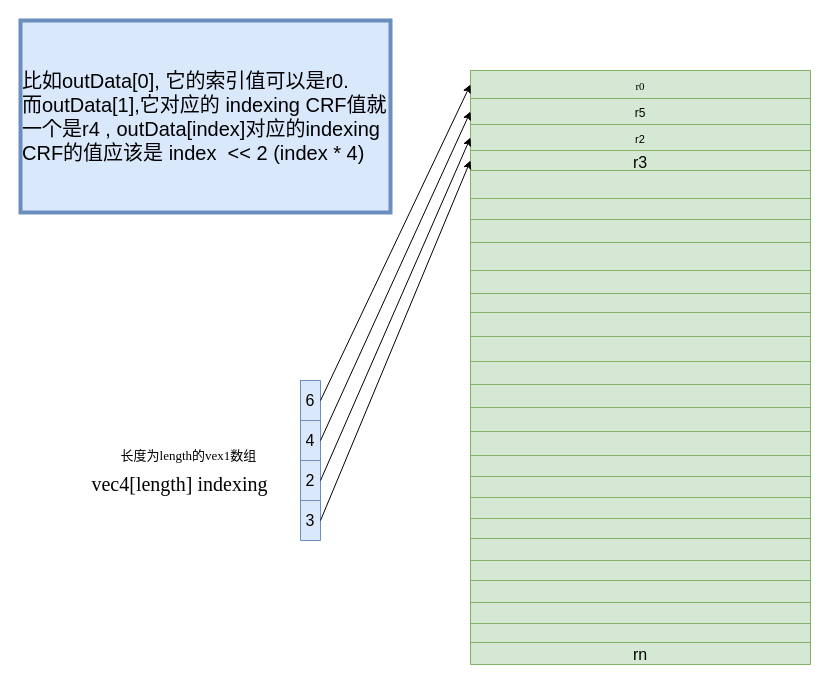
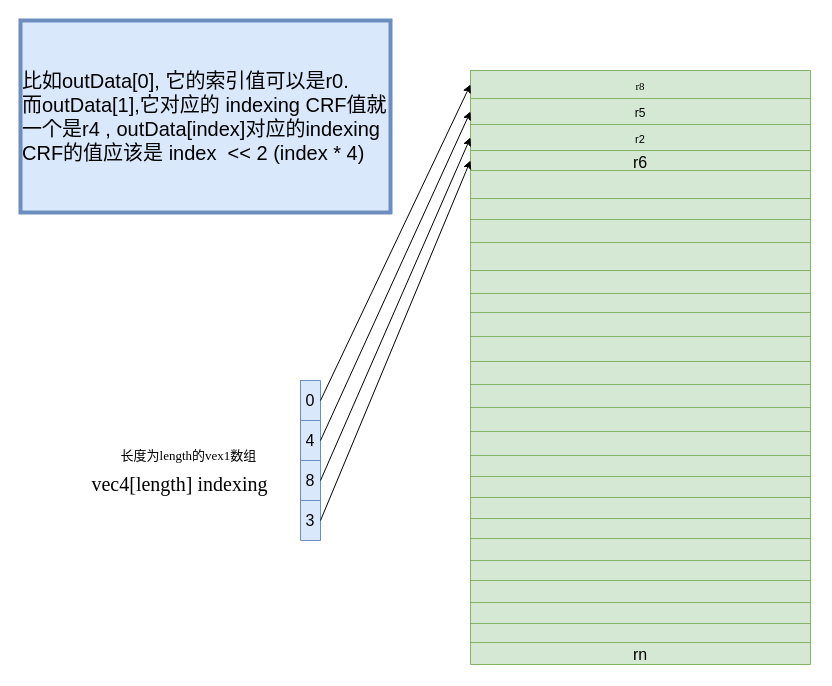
  <mxCell id="0" />
  <mxCell id="1" parent="0" />
  <mxCell id="2" value="" style="group" vertex="1" connectable="0" parent="1"><mxGeometry x="30" y="440" width="299" height="58" as="geometry" /></mxCell>
  <mxCell id="3" value="&lt;font face=&quot;Consolas&quot;&gt;&lt;span style=&quot;font-size: 20px;&quot;&gt;vec4[length] indexing&lt;/span&gt;&lt;/font&gt;" style="text;html=1;strokeColor=none;fillColor=none;align=center;verticalAlign=middle;whiteSpace=wrap;rounded=0;" vertex="1" parent="2"><mxGeometry y="28" width="299" height="30" as="geometry" /></mxCell>
  <mxCell id="4" value="&lt;font style=&quot;font-size: 13px;&quot; face=&quot;Consolas&quot;&gt;长度为length的vex1数组&lt;/font&gt;" style="text;html=1;strokeColor=none;fillColor=none;align=center;verticalAlign=middle;whiteSpace=wrap;rounded=0;" vertex="1" parent="2"><mxGeometry x="77.5" width="160.5" height="30" as="geometry" /></mxCell>
  <mxCell id="5" value="" style="shape=table;startSize=0;container=1;collapsible=0;childLayout=tableLayout;fontSize=16;fillColor=#d5e8d4;strokeColor=#82b366;fontFamily=Consolas;" vertex="1" parent="1"><mxGeometry x="470" y="70" width="340" height="594" as="geometry" /></mxCell>
  <mxCell id="6" style="shape=tableRow;horizontal=0;startSize=0;swimlaneHead=0;swimlaneBody=0;strokeColor=inherit;top=0;left=0;bottom=0;right=0;collapsible=0;dropTarget=0;fillColor=none;points=[[0,0.5],[1,0.5]];portConstraint=eastwest;fontSize=16;" vertex="1" parent="5"><mxGeometry width="340" height="28" as="geometry" /></mxCell>
- <mxCell id="7" value="&lt;font style=&quot;font-size: 11px;&quot; face=&quot;Consolas&quot;&gt;r0&lt;/font&gt;" style="shape=partialRectangle;html=1;whiteSpace=wrap;connectable=0;strokeColor=inherit;overflow=hidden;fillColor=none;top=0;left=0;bottom=0;right=0;pointerEvents=1;fontSize=16;" vertex="1" parent="6"><mxGeometry width="340" height="28" as="geometry"><mxRectangle width="340" height="28" as="alternateBounds" /></mxGeometry></mxCell>
+ <mxCell id="7" value="&lt;font style=&quot;font-size: 11px;&quot; face=&quot;Consolas&quot;&gt;r8&lt;/font&gt;" style="shape=partialRectangle;html=1;whiteSpace=wrap;connectable=0;strokeColor=inherit;overflow=hidden;fillColor=none;top=0;left=0;bottom=0;right=0;pointerEvents=1;fontSize=16;" vertex="1" parent="6"><mxGeometry width="340" height="28" as="geometry"><mxRectangle width="340" height="28" as="alternateBounds" /></mxGeometry></mxCell>
  <mxCell id="8" style="shape=tableRow;horizontal=0;startSize=0;swimlaneHead=0;swimlaneBody=0;strokeColor=inherit;top=0;left=0;bottom=0;right=0;collapsible=0;dropTarget=0;fillColor=none;points=[[0,0.5],[1,0.5]];portConstraint=eastwest;fontSize=16;" vertex="1" parent="5"><mxGeometry y="28" width="340" height="26" as="geometry" /></mxCell>
  <mxCell id="9" value="&lt;font style=&quot;font-size: 12px;&quot;&gt;r5&lt;/font&gt;" style="shape=partialRectangle;html=1;whiteSpace=wrap;connectable=0;strokeColor=inherit;overflow=hidden;fillColor=none;top=0;left=0;bottom=0;right=0;pointerEvents=1;fontSize=16;" vertex="1" parent="8"><mxGeometry width="340" height="26" as="geometry"><mxRectangle width="340" height="26" as="alternateBounds" /></mxGeometry></mxCell>
  <mxCell id="10" style="shape=tableRow;horizontal=0;startSize=0;swimlaneHead=0;swimlaneBody=0;strokeColor=inherit;top=0;left=0;bottom=0;right=0;collapsible=0;dropTarget=0;fillColor=none;points=[[0,0.5],[1,0.5]];portConstraint=eastwest;fontSize=16;" vertex="1" parent="5"><mxGeometry y="54" width="340" height="26" as="geometry" /></mxCell>
  <mxCell id="11" value="&lt;font style=&quot;font-size: 11px;&quot;&gt;r2&lt;/font&gt;" style="shape=partialRectangle;html=1;whiteSpace=wrap;connectable=0;strokeColor=inherit;overflow=hidden;fillColor=none;top=0;left=0;bottom=0;right=0;pointerEvents=1;fontSize=16;" vertex="1" parent="10"><mxGeometry width="340" height="26" as="geometry"><mxRectangle width="340" height="26" as="alternateBounds" /></mxGeometry></mxCell>
  <mxCell id="12" style="shape=tableRow;horizontal=0;startSize=0;swimlaneHead=0;swimlaneBody=0;strokeColor=inherit;top=0;left=0;bottom=0;right=0;collapsible=0;dropTarget=0;fillColor=none;points=[[0,0.5],[1,0.5]];portConstraint=eastwest;fontSize=16;" vertex="1" parent="5"><mxGeometry y="80" width="340" height="20" as="geometry" /></mxCell>
- <mxCell id="13" value="r3" style="shape=partialRectangle;html=1;whiteSpace=wrap;connectable=0;strokeColor=inherit;overflow=hidden;fillColor=none;top=0;left=0;bottom=0;right=0;pointerEvents=1;fontSize=16;" vertex="1" parent="12"><mxGeometry width="340" height="20" as="geometry"><mxRectangle width="340" height="20" as="alternateBounds" /></mxGeometry></mxCell>
+ <mxCell id="13" value="r6" style="shape=partialRectangle;html=1;whiteSpace=wrap;connectable=0;strokeColor=inherit;overflow=hidden;fillColor=none;top=0;left=0;bottom=0;right=0;pointerEvents=1;fontSize=16;" vertex="1" parent="12"><mxGeometry width="340" height="20" as="geometry"><mxRectangle width="340" height="20" as="alternateBounds" /></mxGeometry></mxCell>
  <mxCell id="14" style="shape=tableRow;horizontal=0;startSize=0;swimlaneHead=0;swimlaneBody=0;strokeColor=inherit;top=0;left=0;bottom=0;right=0;collapsible=0;dropTarget=0;fillColor=none;points=[[0,0.5],[1,0.5]];portConstraint=eastwest;fontSize=16;" vertex="1" parent="5"><mxGeometry y="100" width="340" height="28" as="geometry" /></mxCell>
  <mxCell id="15" style="shape=partialRectangle;html=1;whiteSpace=wrap;connectable=0;strokeColor=inherit;overflow=hidden;fillColor=none;top=0;left=0;bottom=0;right=0;pointerEvents=1;fontSize=16;" vertex="1" parent="14"><mxGeometry width="340" height="28" as="geometry"><mxRectangle width="340" height="28" as="alternateBounds" /></mxGeometry></mxCell>
  <mxCell id="16" style="shape=tableRow;horizontal=0;startSize=0;swimlaneHead=0;swimlaneBody=0;strokeColor=inherit;top=0;left=0;bottom=0;right=0;collapsible=0;dropTarget=0;fillColor=none;points=[[0,0.5],[1,0.5]];portConstraint=eastwest;fontSize=16;" vertex="1" parent="5"><mxGeometry y="128" width="340" height="21" as="geometry" /></mxCell>
  <mxCell id="17" style="shape=partialRectangle;html=1;whiteSpace=wrap;connectable=0;strokeColor=inherit;overflow=hidden;fillColor=none;top=0;left=0;bottom=0;right=0;pointerEvents=1;fontSize=16;" vertex="1" parent="16"><mxGeometry width="340" height="21" as="geometry"><mxRectangle width="340" height="21" as="alternateBounds" /></mxGeometry></mxCell>
  <mxCell id="18" style="shape=tableRow;horizontal=0;startSize=0;swimlaneHead=0;swimlaneBody=0;strokeColor=inherit;top=0;left=0;bottom=0;right=0;collapsible=0;dropTarget=0;fillColor=none;points=[[0,0.5],[1,0.5]];portConstraint=eastwest;fontSize=16;" vertex="1" parent="5"><mxGeometry y="149" width="340" height="23" as="geometry" /></mxCell>
  <mxCell id="19" style="shape=partialRectangle;html=1;whiteSpace=wrap;connectable=0;strokeColor=inherit;overflow=hidden;fillColor=none;top=0;left=0;bottom=0;right=0;pointerEvents=1;fontSize=16;" vertex="1" parent="18"><mxGeometry width="340" height="23" as="geometry"><mxRectangle width="340" height="23" as="alternateBounds" /></mxGeometry></mxCell>
  <mxCell id="20" style="shape=tableRow;horizontal=0;startSize=0;swimlaneHead=0;swimlaneBody=0;strokeColor=inherit;top=0;left=0;bottom=0;right=0;collapsible=0;dropTarget=0;fillColor=none;points=[[0,0.5],[1,0.5]];portConstraint=eastwest;fontSize=16;" vertex="1" parent="5"><mxGeometry y="172" width="340" height="28" as="geometry" /></mxCell>
  <mxCell id="21" style="shape=partialRectangle;html=1;whiteSpace=wrap;connectable=0;strokeColor=inherit;overflow=hidden;fillColor=none;top=0;left=0;bottom=0;right=0;pointerEvents=1;fontSize=16;" vertex="1" parent="20"><mxGeometry width="340" height="28" as="geometry"><mxRectangle width="340" height="28" as="alternateBounds" /></mxGeometry></mxCell>
  <mxCell id="22" style="shape=tableRow;horizontal=0;startSize=0;swimlaneHead=0;swimlaneBody=0;strokeColor=inherit;top=0;left=0;bottom=0;right=0;collapsible=0;dropTarget=0;fillColor=none;points=[[0,0.5],[1,0.5]];portConstraint=eastwest;fontSize=16;" vertex="1" parent="5"><mxGeometry y="200" width="340" height="23" as="geometry" /></mxCell>
  <mxCell id="23" style="shape=partialRectangle;html=1;whiteSpace=wrap;connectable=0;strokeColor=inherit;overflow=hidden;fillColor=none;top=0;left=0;bottom=0;right=0;pointerEvents=1;fontSize=16;" vertex="1" parent="22"><mxGeometry width="340" height="23" as="geometry"><mxRectangle width="340" height="23" as="alternateBounds" /></mxGeometry></mxCell>
  <mxCell id="24" value="" style="shape=tableRow;horizontal=0;startSize=0;swimlaneHead=0;swimlaneBody=0;strokeColor=inherit;top=0;left=0;bottom=0;right=0;collapsible=0;dropTarget=0;fillColor=none;points=[[0,0.5],[1,0.5]];portConstraint=eastwest;fontSize=16;" vertex="1" parent="5"><mxGeometry y="223" width="340" height="19" as="geometry" /></mxCell>
  <mxCell id="25" style="shape=partialRectangle;html=1;whiteSpace=wrap;connectable=0;strokeColor=inherit;overflow=hidden;fillColor=none;top=0;left=0;bottom=0;right=0;pointerEvents=1;fontSize=16;" vertex="1" parent="24"><mxGeometry width="340" height="19" as="geometry"><mxRectangle width="340" height="19" as="alternateBounds" /></mxGeometry></mxCell>
  <mxCell id="26" style="shape=tableRow;horizontal=0;startSize=0;swimlaneHead=0;swimlaneBody=0;strokeColor=inherit;top=0;left=0;bottom=0;right=0;collapsible=0;dropTarget=0;fillColor=none;points=[[0,0.5],[1,0.5]];portConstraint=eastwest;fontSize=16;" vertex="1" parent="5"><mxGeometry y="242" width="340" height="24" as="geometry" /></mxCell>
  <mxCell id="27" style="shape=partialRectangle;html=1;whiteSpace=wrap;connectable=0;strokeColor=inherit;overflow=hidden;fillColor=none;top=0;left=0;bottom=0;right=0;pointerEvents=1;fontSize=16;" vertex="1" parent="26"><mxGeometry width="340" height="24" as="geometry"><mxRectangle width="340" height="24" as="alternateBounds" /></mxGeometry></mxCell>
  <mxCell id="28" style="shape=tableRow;horizontal=0;startSize=0;swimlaneHead=0;swimlaneBody=0;strokeColor=inherit;top=0;left=0;bottom=0;right=0;collapsible=0;dropTarget=0;fillColor=none;points=[[0,0.5],[1,0.5]];portConstraint=eastwest;fontSize=16;" vertex="1" parent="5"><mxGeometry y="266" width="340" height="25" as="geometry" /></mxCell>
  <mxCell id="29" style="shape=partialRectangle;html=1;whiteSpace=wrap;connectable=0;strokeColor=inherit;overflow=hidden;fillColor=none;top=0;left=0;bottom=0;right=0;pointerEvents=1;fontSize=16;" vertex="1" parent="28"><mxGeometry width="340" height="25" as="geometry"><mxRectangle width="340" height="25" as="alternateBounds" /></mxGeometry></mxCell>
  <mxCell id="30" style="shape=tableRow;horizontal=0;startSize=0;swimlaneHead=0;swimlaneBody=0;strokeColor=inherit;top=0;left=0;bottom=0;right=0;collapsible=0;dropTarget=0;fillColor=none;points=[[0,0.5],[1,0.5]];portConstraint=eastwest;fontSize=16;" vertex="1" parent="5"><mxGeometry y="291" width="340" height="23" as="geometry" /></mxCell>
  <mxCell id="31" style="shape=partialRectangle;html=1;whiteSpace=wrap;connectable=0;strokeColor=inherit;overflow=hidden;fillColor=none;top=0;left=0;bottom=0;right=0;pointerEvents=1;fontSize=16;" vertex="1" parent="30"><mxGeometry width="340" height="23" as="geometry"><mxRectangle width="340" height="23" as="alternateBounds" /></mxGeometry></mxCell>
  <mxCell id="32" style="shape=tableRow;horizontal=0;startSize=0;swimlaneHead=0;swimlaneBody=0;strokeColor=inherit;top=0;left=0;bottom=0;right=0;collapsible=0;dropTarget=0;fillColor=none;points=[[0,0.5],[1,0.5]];portConstraint=eastwest;fontSize=16;" vertex="1" parent="5"><mxGeometry y="314" width="340" height="23" as="geometry" /></mxCell>
  <mxCell id="33" style="shape=partialRectangle;html=1;whiteSpace=wrap;connectable=0;strokeColor=inherit;overflow=hidden;fillColor=none;top=0;left=0;bottom=0;right=0;pointerEvents=1;fontSize=16;" vertex="1" parent="32"><mxGeometry width="340" height="23" as="geometry"><mxRectangle width="340" height="23" as="alternateBounds" /></mxGeometry></mxCell>
  <mxCell id="34" style="shape=tableRow;horizontal=0;startSize=0;swimlaneHead=0;swimlaneBody=0;strokeColor=inherit;top=0;left=0;bottom=0;right=0;collapsible=0;dropTarget=0;fillColor=none;points=[[0,0.5],[1,0.5]];portConstraint=eastwest;fontSize=16;" vertex="1" parent="5"><mxGeometry y="337" width="340" height="24" as="geometry" /></mxCell>
  <mxCell id="35" style="shape=partialRectangle;html=1;whiteSpace=wrap;connectable=0;strokeColor=inherit;overflow=hidden;fillColor=none;top=0;left=0;bottom=0;right=0;pointerEvents=1;fontSize=16;" vertex="1" parent="34"><mxGeometry width="340" height="24" as="geometry"><mxRectangle width="340" height="24" as="alternateBounds" /></mxGeometry></mxCell>
  <mxCell id="36" value="" style="shape=tableRow;horizontal=0;startSize=0;swimlaneHead=0;swimlaneBody=0;strokeColor=inherit;top=0;left=0;bottom=0;right=0;collapsible=0;dropTarget=0;fillColor=none;points=[[0,0.5],[1,0.5]];portConstraint=eastwest;fontSize=16;" vertex="1" parent="5"><mxGeometry y="361" width="340" height="24" as="geometry" /></mxCell>
  <mxCell id="37" style="shape=partialRectangle;html=1;whiteSpace=wrap;connectable=0;strokeColor=inherit;overflow=hidden;fillColor=none;top=0;left=0;bottom=0;right=0;pointerEvents=1;fontSize=16;" vertex="1" parent="36"><mxGeometry width="340" height="24" as="geometry"><mxRectangle width="340" height="24" as="alternateBounds" /></mxGeometry></mxCell>
  <mxCell id="38" value="" style="shape=tableRow;horizontal=0;startSize=0;swimlaneHead=0;swimlaneBody=0;strokeColor=inherit;top=0;left=0;bottom=0;right=0;collapsible=0;dropTarget=0;fillColor=none;points=[[0,0.5],[1,0.5]];portConstraint=eastwest;fontSize=16;" vertex="1" parent="5"><mxGeometry y="385" width="340" height="21" as="geometry" /></mxCell>
  <mxCell id="39" style="shape=partialRectangle;html=1;whiteSpace=wrap;connectable=0;strokeColor=inherit;overflow=hidden;fillColor=none;top=0;left=0;bottom=0;right=0;pointerEvents=1;fontSize=16;" vertex="1" parent="38"><mxGeometry width="340" height="21" as="geometry"><mxRectangle width="340" height="21" as="alternateBounds" /></mxGeometry></mxCell>
  <mxCell id="40" style="shape=tableRow;horizontal=0;startSize=0;swimlaneHead=0;swimlaneBody=0;strokeColor=inherit;top=0;left=0;bottom=0;right=0;collapsible=0;dropTarget=0;fillColor=none;points=[[0,0.5],[1,0.5]];portConstraint=eastwest;fontSize=16;" vertex="1" parent="5"><mxGeometry y="406" width="340" height="21" as="geometry" /></mxCell>
  <mxCell id="41" style="shape=partialRectangle;html=1;whiteSpace=wrap;connectable=0;strokeColor=inherit;overflow=hidden;fillColor=none;top=0;left=0;bottom=0;right=0;pointerEvents=1;fontSize=16;" vertex="1" parent="40"><mxGeometry width="340" height="21" as="geometry"><mxRectangle width="340" height="21" as="alternateBounds" /></mxGeometry></mxCell>
  <mxCell id="42" style="shape=tableRow;horizontal=0;startSize=0;swimlaneHead=0;swimlaneBody=0;strokeColor=inherit;top=0;left=0;bottom=0;right=0;collapsible=0;dropTarget=0;fillColor=none;points=[[0,0.5],[1,0.5]];portConstraint=eastwest;fontSize=16;" vertex="1" parent="5"><mxGeometry y="427" width="340" height="21" as="geometry" /></mxCell>
  <mxCell id="43" style="shape=partialRectangle;html=1;whiteSpace=wrap;connectable=0;strokeColor=inherit;overflow=hidden;fillColor=none;top=0;left=0;bottom=0;right=0;pointerEvents=1;fontSize=16;" vertex="1" parent="42"><mxGeometry width="340" height="21" as="geometry"><mxRectangle width="340" height="21" as="alternateBounds" /></mxGeometry></mxCell>
  <mxCell id="44" style="shape=tableRow;horizontal=0;startSize=0;swimlaneHead=0;swimlaneBody=0;strokeColor=inherit;top=0;left=0;bottom=0;right=0;collapsible=0;dropTarget=0;fillColor=none;points=[[0,0.5],[1,0.5]];portConstraint=eastwest;fontSize=16;" vertex="1" parent="5"><mxGeometry y="448" width="340" height="20" as="geometry" /></mxCell>
  <mxCell id="45" style="shape=partialRectangle;html=1;whiteSpace=wrap;connectable=0;strokeColor=inherit;overflow=hidden;fillColor=none;top=0;left=0;bottom=0;right=0;pointerEvents=1;fontSize=16;" vertex="1" parent="44"><mxGeometry width="340" height="20" as="geometry"><mxRectangle width="340" height="20" as="alternateBounds" /></mxGeometry></mxCell>
  <mxCell id="46" style="shape=tableRow;horizontal=0;startSize=0;swimlaneHead=0;swimlaneBody=0;strokeColor=inherit;top=0;left=0;bottom=0;right=0;collapsible=0;dropTarget=0;fillColor=none;points=[[0,0.5],[1,0.5]];portConstraint=eastwest;fontSize=16;" vertex="1" parent="5"><mxGeometry y="468" width="340" height="22" as="geometry" /></mxCell>
  <mxCell id="47" style="shape=partialRectangle;html=1;whiteSpace=wrap;connectable=0;strokeColor=inherit;overflow=hidden;fillColor=none;top=0;left=0;bottom=0;right=0;pointerEvents=1;fontSize=16;" vertex="1" parent="46"><mxGeometry width="340" height="22" as="geometry"><mxRectangle width="340" height="22" as="alternateBounds" /></mxGeometry></mxCell>
  <mxCell id="48" style="shape=tableRow;horizontal=0;startSize=0;swimlaneHead=0;swimlaneBody=0;strokeColor=inherit;top=0;left=0;bottom=0;right=0;collapsible=0;dropTarget=0;fillColor=none;points=[[0,0.5],[1,0.5]];portConstraint=eastwest;fontSize=16;" vertex="1" parent="5"><mxGeometry y="490" width="340" height="20" as="geometry" /></mxCell>
  <mxCell id="49" style="shape=partialRectangle;html=1;whiteSpace=wrap;connectable=0;strokeColor=inherit;overflow=hidden;fillColor=none;top=0;left=0;bottom=0;right=0;pointerEvents=1;fontSize=16;" vertex="1" parent="48"><mxGeometry width="340" height="20" as="geometry"><mxRectangle width="340" height="20" as="alternateBounds" /></mxGeometry></mxCell>
  <mxCell id="50" style="shape=tableRow;horizontal=0;startSize=0;swimlaneHead=0;swimlaneBody=0;strokeColor=inherit;top=0;left=0;bottom=0;right=0;collapsible=0;dropTarget=0;fillColor=none;points=[[0,0.5],[1,0.5]];portConstraint=eastwest;fontSize=16;" vertex="1" parent="5"><mxGeometry y="510" width="340" height="22" as="geometry" /></mxCell>
  <mxCell id="51" style="shape=partialRectangle;html=1;whiteSpace=wrap;connectable=0;strokeColor=inherit;overflow=hidden;fillColor=none;top=0;left=0;bottom=0;right=0;pointerEvents=1;fontSize=16;" vertex="1" parent="50"><mxGeometry width="340" height="22" as="geometry"><mxRectangle width="340" height="22" as="alternateBounds" /></mxGeometry></mxCell>
  <mxCell id="52" style="shape=tableRow;horizontal=0;startSize=0;swimlaneHead=0;swimlaneBody=0;strokeColor=inherit;top=0;left=0;bottom=0;right=0;collapsible=0;dropTarget=0;fillColor=none;points=[[0,0.5],[1,0.5]];portConstraint=eastwest;fontSize=16;" vertex="1" parent="5"><mxGeometry y="532" width="340" height="21" as="geometry" /></mxCell>
  <mxCell id="53" style="shape=partialRectangle;html=1;whiteSpace=wrap;connectable=0;strokeColor=inherit;overflow=hidden;fillColor=none;top=0;left=0;bottom=0;right=0;pointerEvents=1;fontSize=16;" vertex="1" parent="52"><mxGeometry width="340" height="21" as="geometry"><mxRectangle width="340" height="21" as="alternateBounds" /></mxGeometry></mxCell>
  <mxCell id="54" style="shape=tableRow;horizontal=0;startSize=0;swimlaneHead=0;swimlaneBody=0;strokeColor=inherit;top=0;left=0;bottom=0;right=0;collapsible=0;dropTarget=0;fillColor=none;points=[[0,0.5],[1,0.5]];portConstraint=eastwest;fontSize=16;" vertex="1" parent="5"><mxGeometry y="553" width="340" height="19" as="geometry" /></mxCell>
  <mxCell id="55" style="shape=partialRectangle;html=1;whiteSpace=wrap;connectable=0;strokeColor=inherit;overflow=hidden;fillColor=none;top=0;left=0;bottom=0;right=0;pointerEvents=1;fontSize=16;" vertex="1" parent="54"><mxGeometry width="340" height="19" as="geometry"><mxRectangle width="340" height="19" as="alternateBounds" /></mxGeometry></mxCell>
  <mxCell id="56" style="shape=tableRow;horizontal=0;startSize=0;swimlaneHead=0;swimlaneBody=0;strokeColor=inherit;top=0;left=0;bottom=0;right=0;collapsible=0;dropTarget=0;fillColor=none;points=[[0,0.5],[1,0.5]];portConstraint=eastwest;fontSize=16;" vertex="1" parent="5"><mxGeometry y="572" width="340" height="22" as="geometry" /></mxCell>
  <mxCell id="57" value="rn" style="shape=partialRectangle;html=1;whiteSpace=wrap;connectable=0;strokeColor=inherit;overflow=hidden;fillColor=none;top=0;left=0;bottom=0;right=0;pointerEvents=1;fontSize=16;" vertex="1" parent="56"><mxGeometry width="340" height="22" as="geometry"><mxRectangle width="340" height="22" as="alternateBounds" /></mxGeometry></mxCell>
  <mxCell id="58" value="" style="shape=table;startSize=0;container=1;collapsible=0;childLayout=tableLayout;fontSize=16;fillColor=#dae8fc;strokeColor=#6c8ebf;" vertex="1" parent="1"><mxGeometry x="300" y="380" width="20" height="160" as="geometry" /></mxCell>
  <mxCell id="59" value="" style="shape=tableRow;horizontal=0;startSize=0;swimlaneHead=0;swimlaneBody=0;strokeColor=inherit;top=0;left=0;bottom=0;right=0;collapsible=0;dropTarget=0;fillColor=none;points=[[0,0.5],[1,0.5]];portConstraint=eastwest;fontSize=16;" vertex="1" parent="58"><mxGeometry width="20" height="40" as="geometry" /></mxCell>
- <mxCell id="60" value="6" style="shape=partialRectangle;html=1;whiteSpace=wrap;connectable=0;strokeColor=inherit;overflow=hidden;fillColor=none;top=0;left=0;bottom=0;right=0;pointerEvents=1;fontSize=16;" vertex="1" parent="59"><mxGeometry width="20" height="40" as="geometry"><mxRectangle width="20" height="40" as="alternateBounds" /></mxGeometry></mxCell>
+ <mxCell id="60" value="0" style="shape=partialRectangle;html=1;whiteSpace=wrap;connectable=0;strokeColor=inherit;overflow=hidden;fillColor=none;top=0;left=0;bottom=0;right=0;pointerEvents=1;fontSize=16;" vertex="1" parent="59"><mxGeometry width="20" height="40" as="geometry"><mxRectangle width="20" height="40" as="alternateBounds" /></mxGeometry></mxCell>
  <mxCell id="61" value="" style="shape=tableRow;horizontal=0;startSize=0;swimlaneHead=0;swimlaneBody=0;strokeColor=inherit;top=0;left=0;bottom=0;right=0;collapsible=0;dropTarget=0;fillColor=none;points=[[0,0.5],[1,0.5]];portConstraint=eastwest;fontSize=16;" vertex="1" parent="58"><mxGeometry y="40" width="20" height="40" as="geometry" /></mxCell>
  <mxCell id="62" value="4" style="shape=partialRectangle;html=1;whiteSpace=wrap;connectable=0;strokeColor=inherit;overflow=hidden;fillColor=none;top=0;left=0;bottom=0;right=0;pointerEvents=1;fontSize=16;" vertex="1" parent="61"><mxGeometry width="20" height="40" as="geometry"><mxRectangle width="20" height="40" as="alternateBounds" /></mxGeometry></mxCell>
  <mxCell id="63" value="" style="shape=tableRow;horizontal=0;startSize=0;swimlaneHead=0;swimlaneBody=0;strokeColor=inherit;top=0;left=0;bottom=0;right=0;collapsible=0;dropTarget=0;fillColor=none;points=[[0,0.5],[1,0.5]];portConstraint=eastwest;fontSize=16;" vertex="1" parent="58"><mxGeometry y="80" width="20" height="40" as="geometry" /></mxCell>
- <mxCell id="64" value="2" style="shape=partialRectangle;html=1;whiteSpace=wrap;connectable=0;strokeColor=inherit;overflow=hidden;fillColor=none;top=0;left=0;bottom=0;right=0;pointerEvents=1;fontSize=16;" vertex="1" parent="63"><mxGeometry width="20" height="40" as="geometry"><mxRectangle width="20" height="40" as="alternateBounds" /></mxGeometry></mxCell>
+ <mxCell id="64" value="8" style="shape=partialRectangle;html=1;whiteSpace=wrap;connectable=0;strokeColor=inherit;overflow=hidden;fillColor=none;top=0;left=0;bottom=0;right=0;pointerEvents=1;fontSize=16;" vertex="1" parent="63"><mxGeometry width="20" height="40" as="geometry"><mxRectangle width="20" height="40" as="alternateBounds" /></mxGeometry></mxCell>
  <mxCell id="65" style="shape=tableRow;horizontal=0;startSize=0;swimlaneHead=0;swimlaneBody=0;strokeColor=inherit;top=0;left=0;bottom=0;right=0;collapsible=0;dropTarget=0;fillColor=none;points=[[0,0.5],[1,0.5]];portConstraint=eastwest;fontSize=16;" vertex="1" parent="58"><mxGeometry y="120" width="20" height="40" as="geometry" /></mxCell>
  <mxCell id="66" value="3" style="shape=partialRectangle;html=1;whiteSpace=wrap;connectable=0;strokeColor=inherit;overflow=hidden;fillColor=none;top=0;left=0;bottom=0;right=0;pointerEvents=1;fontSize=16;" vertex="1" parent="65"><mxGeometry width="20" height="40" as="geometry"><mxRectangle width="20" height="40" as="alternateBounds" /></mxGeometry></mxCell>
  <mxCell id="67" value="" style="endArrow=classic;html=1;rounded=0;entryX=0;entryY=0.5;entryDx=0;entryDy=0;" edge="1" parent="1" target="6"><mxGeometry width="50" height="50" relative="1" as="geometry"><mxPoint x="320" y="400" as="sourcePoint" /><mxPoint x="370" y="350" as="targetPoint" /></mxGeometry></mxCell>
  <mxCell id="68" value="" style="endArrow=classic;html=1;rounded=0;entryX=0;entryY=0.5;entryDx=0;entryDy=0;" edge="1" parent="1" target="8"><mxGeometry width="50" height="50" relative="1" as="geometry"><mxPoint x="320" y="440" as="sourcePoint" /><mxPoint x="370" y="390" as="targetPoint" /></mxGeometry></mxCell>
  <mxCell id="69" value="" style="endArrow=classic;html=1;rounded=0;entryX=0;entryY=0.5;entryDx=0;entryDy=0;" edge="1" parent="1" target="10"><mxGeometry width="50" height="50" relative="1" as="geometry"><mxPoint x="320" y="480" as="sourcePoint" /><mxPoint x="370" y="430" as="targetPoint" /></mxGeometry></mxCell>
  <mxCell id="70" value="" style="endArrow=classic;html=1;rounded=0;entryX=0;entryY=0.5;entryDx=0;entryDy=0;" edge="1" parent="1" target="12"><mxGeometry width="50" height="50" relative="1" as="geometry"><mxPoint x="320" y="520" as="sourcePoint" /><mxPoint x="370" y="470" as="targetPoint" /></mxGeometry></mxCell>
  <mxCell id="71" value="&lt;font style=&quot;font-size: 20px;&quot;&gt;比如outData[0], 它的索引值可以是r0.&lt;br&gt;而outData[1],它对应的 indexing CRF值就一个是r4 , outData[index]对应的indexing CRF的值应该是 index&amp;nbsp; &amp;lt;&amp;lt; 2 (index * 4)&amp;nbsp;&amp;nbsp;&lt;/font&gt;" style="text;html=1;strokeColor=#6c8ebf;fillColor=#dae8fc;align=left;verticalAlign=middle;whiteSpace=wrap;rounded=0;strokeWidth=4;" vertex="1" parent="1"><mxGeometry x="20" y="20" width="370" height="192" as="geometry" /></mxCell>
